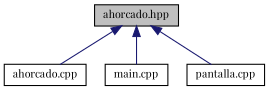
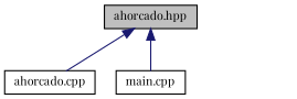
  digraph {
    fontname="Playfair Display"
    node [color=black fillcolor=white fontname="Playfair Display" fontsize=10 shape=record style=filled]
    edge [color=midnightblue dir=back fontname="Playfair Display" fontsize=10 labelfontname=Helvetica labelfontsize=10 style=solid]
    n1 [fillcolor=grey75 fontcolor=black height=0.2 label="ahorcado.hpp" width=0.4]
    n2 [height=0.2 label="ahorcado.cpp" width=0.4]
    n3 [height=0.2 label="main.cpp" width=0.4]
-   n4 [height=0.2 label="pantalla.cpp" width=0.4]
    n1 -> n2
    n1 -> n3
-   n1 -> n4
  }
